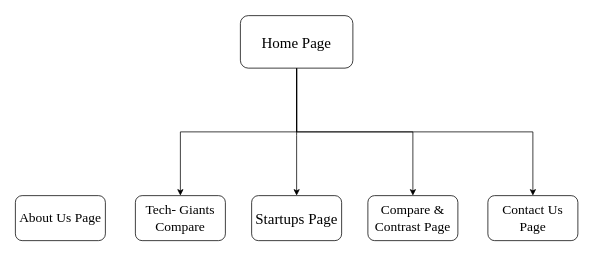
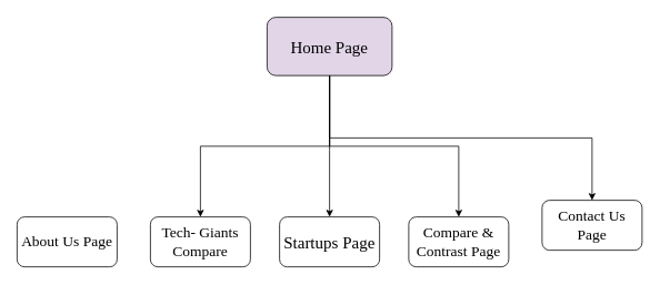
  <mxCell id="0" />
  <mxCell id="1" parent="0" />
  <mxCell id="2" style="edgeStyle=orthogonalEdgeStyle;rounded=0;orthogonalLoop=1;jettySize=auto;html=1;exitX=0.5;exitY=1;exitDx=0;exitDy=0;" edge="1" parent="1" source="5" target="10"><mxGeometry relative="1" as="geometry" /></mxCell>
  <mxCell id="3" style="edgeStyle=orthogonalEdgeStyle;rounded=0;orthogonalLoop=1;jettySize=auto;html=1;exitX=0.5;exitY=1;exitDx=0;exitDy=0;entryX=0.5;entryY=0;entryDx=0;entryDy=0;" edge="1" parent="1" source="5" target="7"><mxGeometry relative="1" as="geometry" /></mxCell>
  <mxCell id="4" style="edgeStyle=orthogonalEdgeStyle;rounded=0;orthogonalLoop=1;jettySize=auto;html=1;exitX=0.5;exitY=1;exitDx=0;exitDy=0;" edge="1" parent="1" source="5" target="9"><mxGeometry relative="1" as="geometry" /></mxCell>
- <mxCell id="5" value="&lt;font style=&quot;font-size: 20px;&quot; face=&quot;Times New Roman&quot;&gt;Home Page&lt;/font&gt;" style="rounded=1;whiteSpace=wrap;html=1;" vertex="1" parent="1"><mxGeometry x="320" y="20" width="150" height="70" as="geometry" /></mxCell>
+ <mxCell id="5" value="&lt;font style=&quot;font-size: 20px;&quot; face=&quot;Times New Roman&quot;&gt;Home Page&lt;/font&gt;" style="rounded=1;whiteSpace=wrap;html=1;fillColor=#e1d5e7;" vertex="1" parent="1"><mxGeometry x="320" y="20" width="150" height="70" as="geometry" /></mxCell>
  <mxCell id="6" value="&lt;font style=&quot;font-size: 18px;&quot; face=&quot;Times New Roman&quot;&gt;About Us Page&lt;/font&gt;" style="rounded=1;whiteSpace=wrap;html=1;" vertex="1" parent="1"><mxGeometry x="20" y="260" width="120" height="60" as="geometry" /></mxCell>
  <mxCell id="7" value="&lt;font style=&quot;font-size: 18px;&quot; face=&quot;Times New Roman&quot;&gt;Tech- Giants Compare&lt;/font&gt;" style="rounded=1;whiteSpace=wrap;html=1;" vertex="1" parent="1"><mxGeometry x="180" y="260" width="120" height="60" as="geometry" /></mxCell>
  <mxCell id="8" value="&lt;font style=&quot;font-size: 20px;&quot; face=&quot;Times New Roman&quot;&gt;Startups Page&lt;/font&gt;" style="rounded=1;whiteSpace=wrap;html=1;" vertex="1" parent="1"><mxGeometry x="335" y="260" width="120" height="60" as="geometry" /></mxCell>
  <mxCell id="9" value="&lt;font style=&quot;font-size: 18px;&quot; face=&quot;Times New Roman&quot;&gt;Compare &amp;amp; Contrast Page&lt;/font&gt;" style="rounded=1;whiteSpace=wrap;html=1;" vertex="1" parent="1"><mxGeometry x="490" y="260" width="120" height="60" as="geometry" /></mxCell>
- <mxCell id="10" value="&lt;font style=&quot;font-size: 18px;&quot; face=&quot;Times New Roman&quot;&gt;Contact Us Page&lt;/font&gt;" style="rounded=1;whiteSpace=wrap;html=1;" vertex="1" parent="1"><mxGeometry x="650" y="260" width="120" height="60" as="geometry" /></mxCell>
+ <mxCell id="10" value="&lt;font style=&quot;font-size: 18px;&quot; face=&quot;Times New Roman&quot;&gt;Contact Us Page&lt;/font&gt;" style="rounded=1;whiteSpace=wrap;html=1;" vertex="1" parent="1"><mxGeometry x="650" y="240" width="120" height="60" as="geometry" /></mxCell>
  <mxCell id="11" style="edgeStyle=orthogonalEdgeStyle;rounded=0;orthogonalLoop=1;jettySize=auto;html=1;exitX=0.5;exitY=1;exitDx=0;exitDy=0;entryX=0.5;entryY=0;entryDx=0;entryDy=0;" edge="1" parent="1" source="5" target="8"><mxGeometry relative="1" as="geometry"><Array as="points"><mxPoint x="395" y="180" /><mxPoint x="395" y="180" /></Array></mxGeometry></mxCell>
